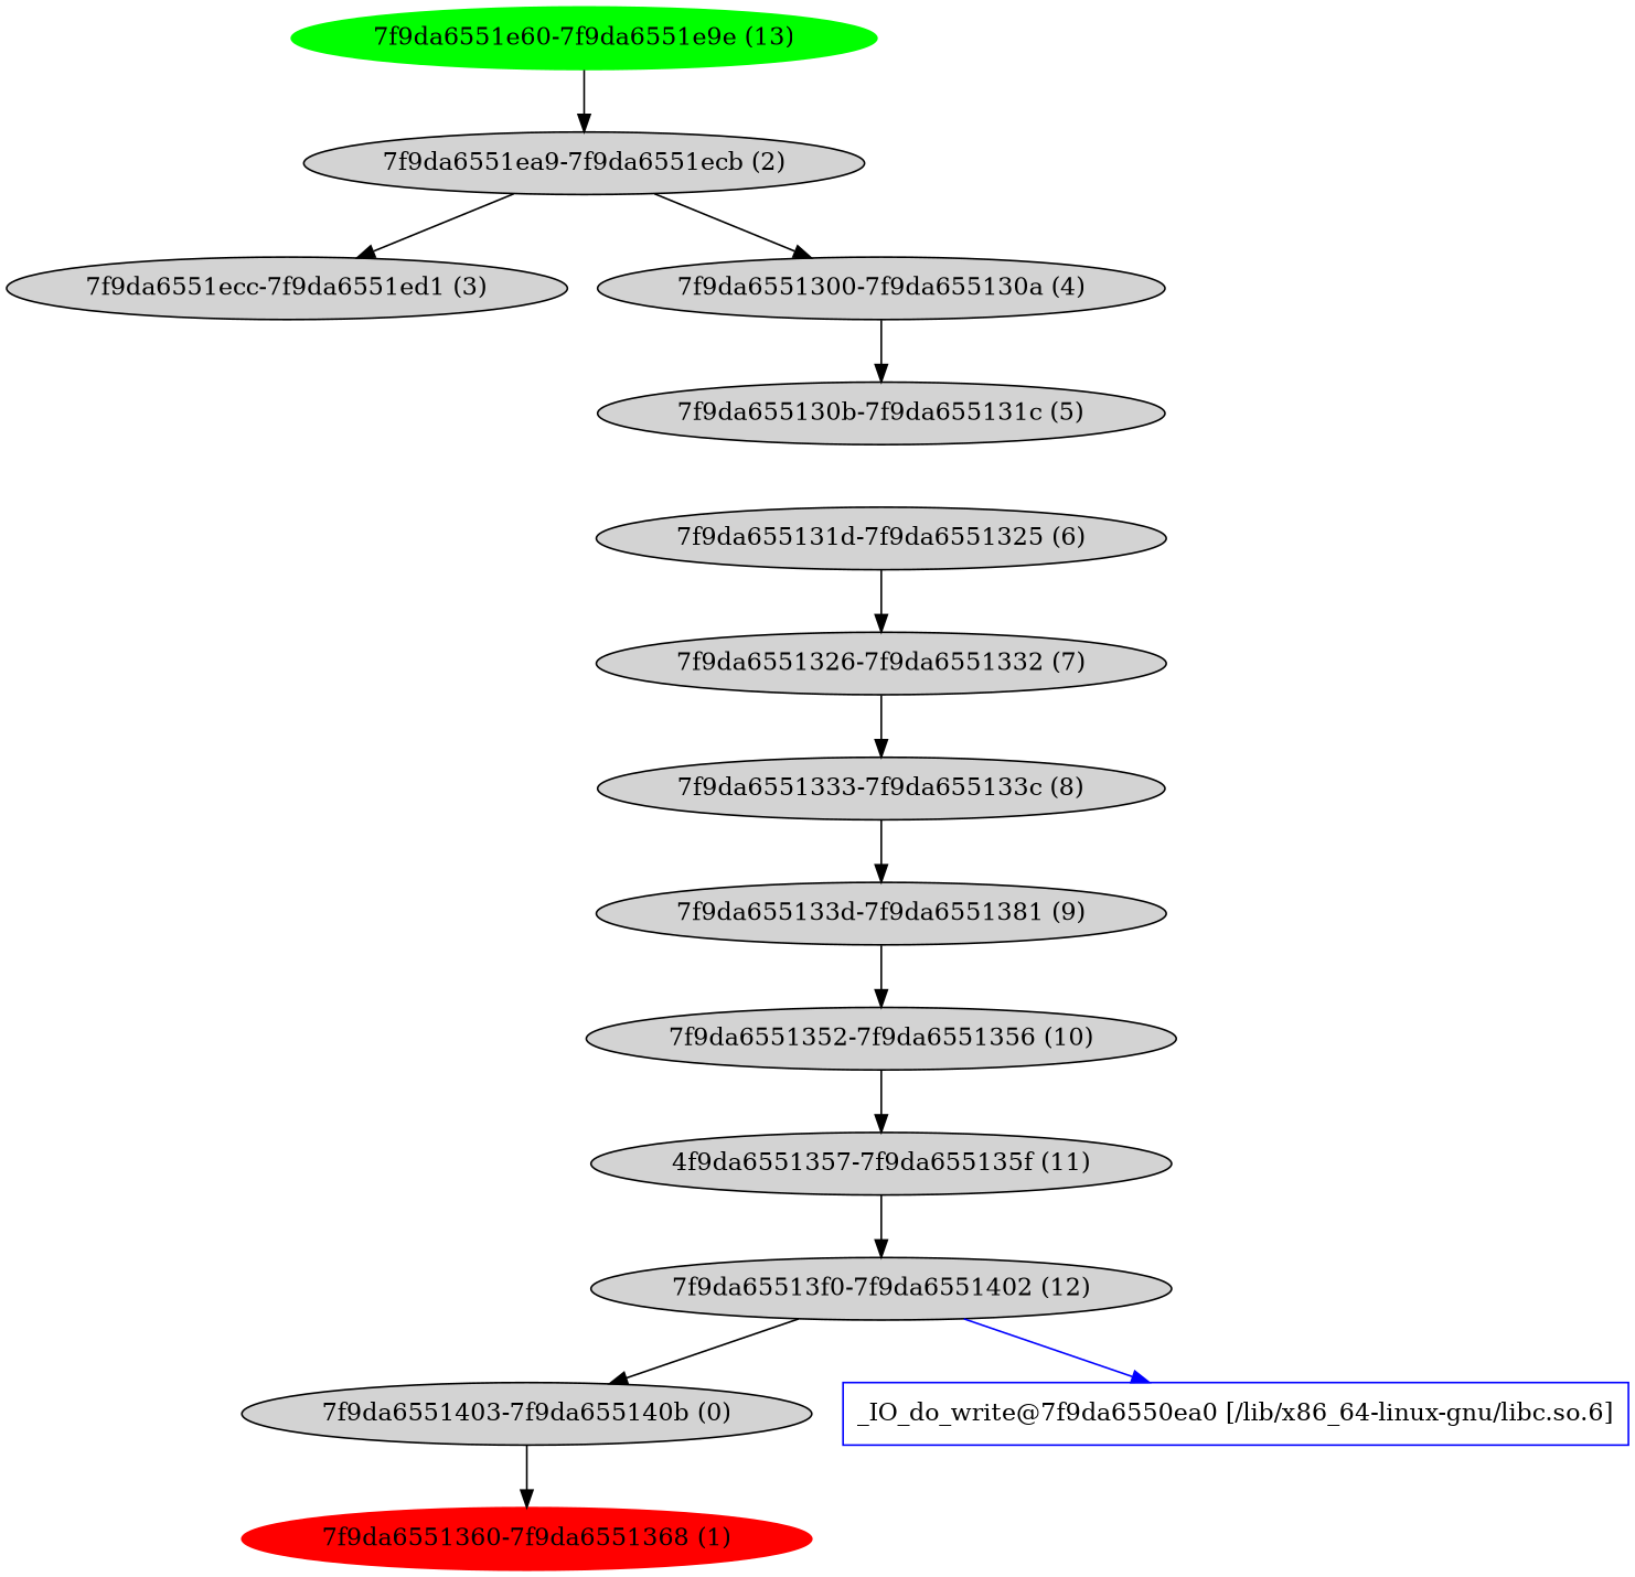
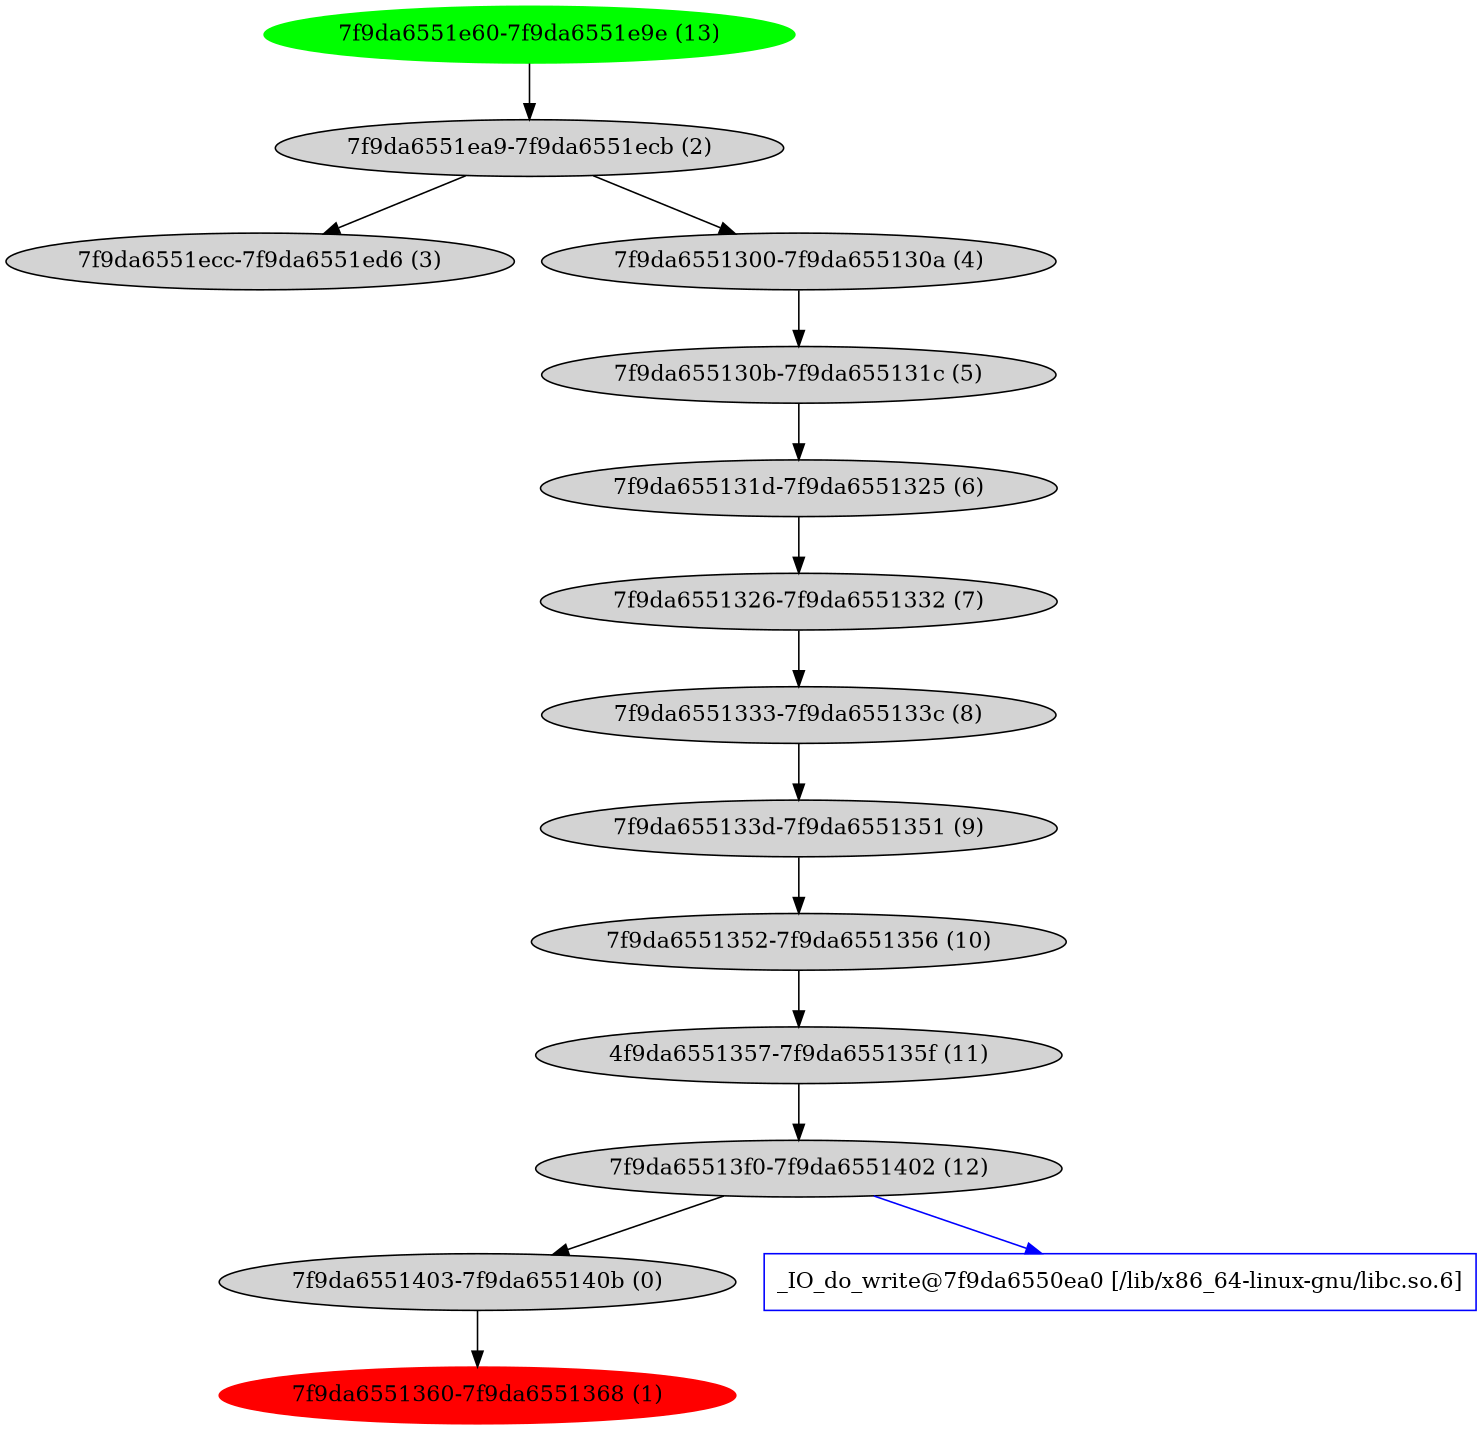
  digraph {
    node [style=filled]
    n1 [label="7f9da6551403-7f9da655140b (0)"]
    n2 [color=red label="7f9da6551360-7f9da6551368 (1)"]
    n3 [label="7f9da6551ea9-7f9da6551ecb (2)"]
-   n4 [label="7f9da6551ecc-7f9da6551ed1 (3)"]
+   n4 [label="7f9da6551ecc-7f9da6551ed6 (3)"]
    n5 [label="7f9da6551300-7f9da655130a (4)"]
    n6 [label="7f9da655130b-7f9da655131c (5)"]
    n7 [label="7f9da655131d-7f9da6551325 (6)"]
    n8 [label="7f9da6551326-7f9da6551332 (7)"]
    n9 [label="7f9da6551333-7f9da655133c (8)"]
-   n10 [label="7f9da655133d-7f9da6551381 (9)"]
+   n10 [label="7f9da655133d-7f9da6551351 (9)"]
    n11 [label="7f9da6551352-7f9da6551356 (10)"]
    n12 [label="4f9da6551357-7f9da655135f (11)"]
    n13 [label="7f9da65513f0-7f9da6551402 (12)"]
    n14 [color=blue label="_IO_do_write@7f9da6550ea0 [/lib/x86_64-linux-gnu/libc.so.6]" shape=rectangle style=""]
    n15 [color=green label="7f9da6551e60-7f9da6551e9e (13)"]
    n1 -> n2
    n3 -> n4
    n3 -> n5
    n5 -> n6
+   n6 -> n7
    n7 -> n8
    n8 -> n9
    n9 -> n10
    n10 -> n11
    n11 -> n12
    n12 -> n13
    n13 -> n1
    n13 -> n14 [color=blue]
    n15 -> n3
  }
